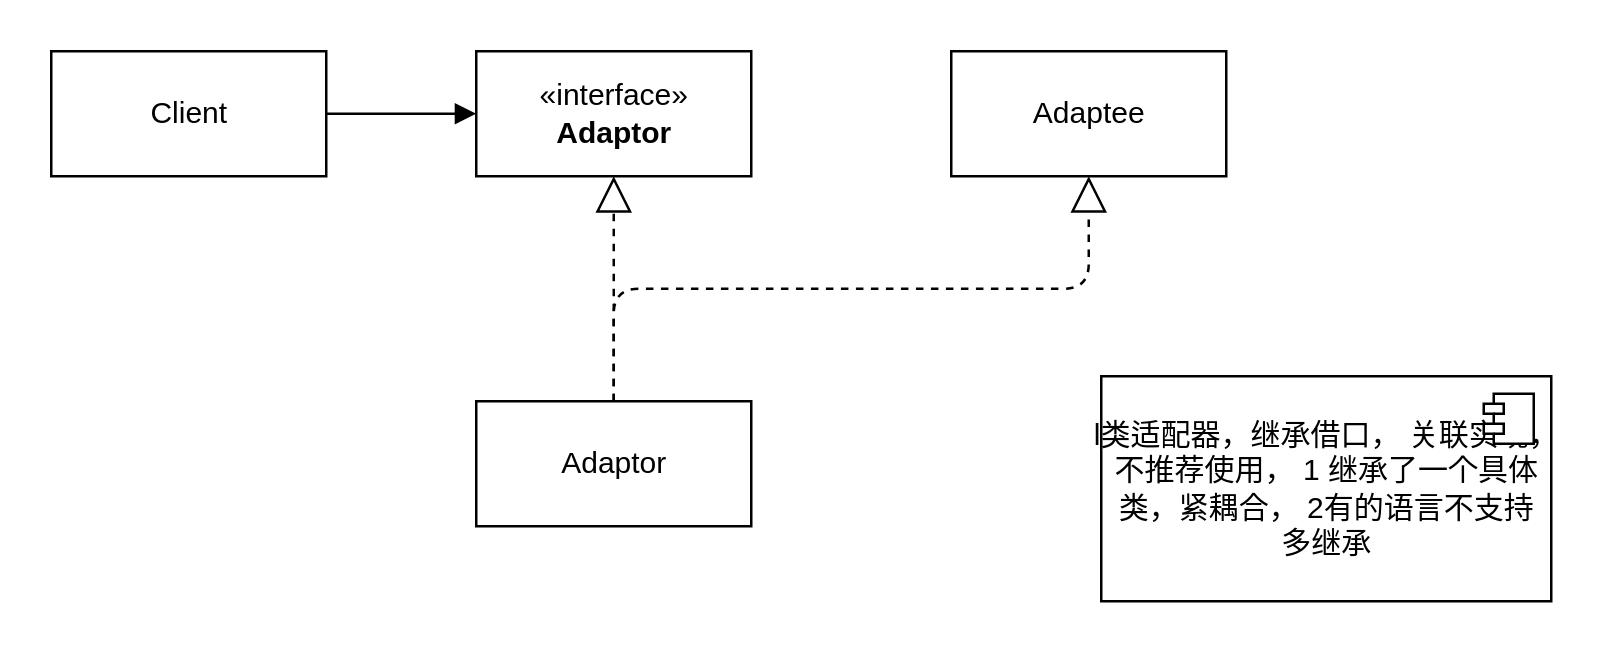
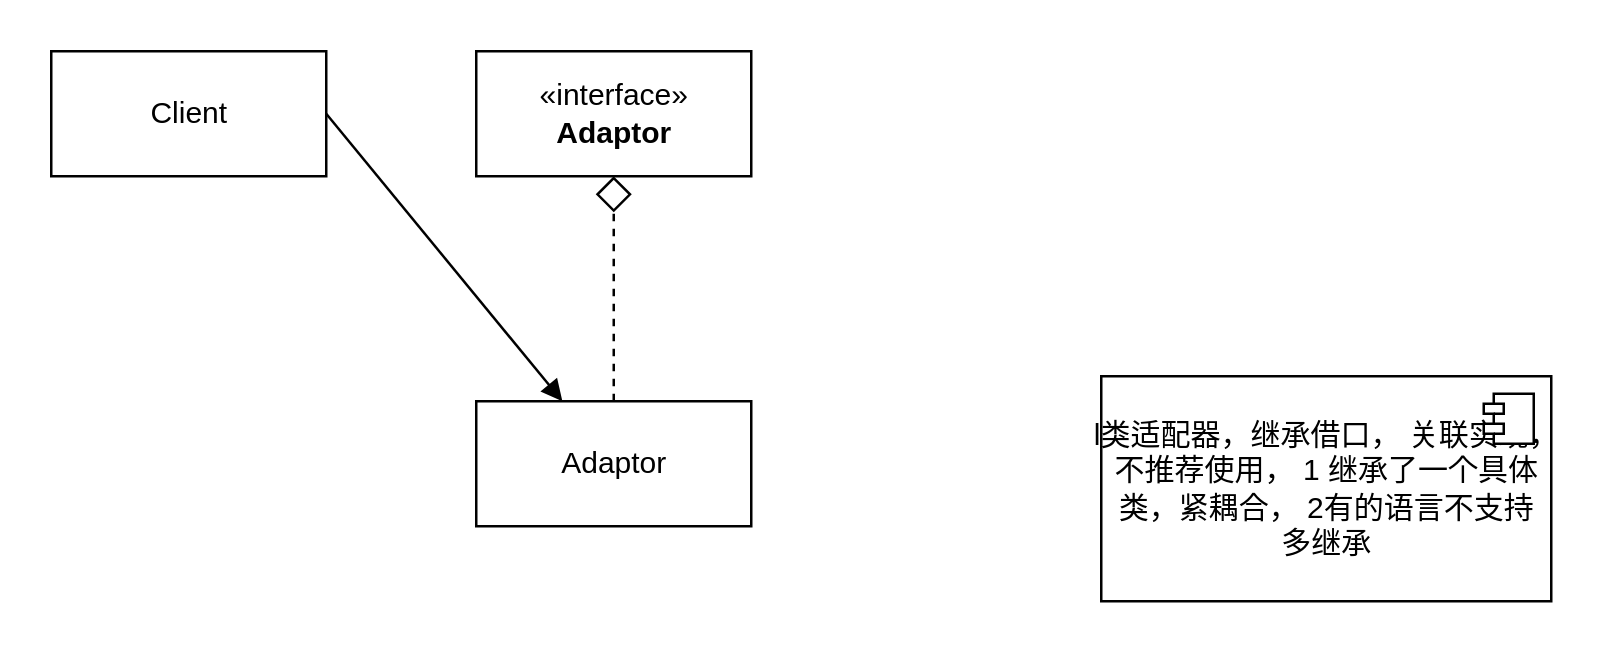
  <mxCell id="0" />
  <mxCell id="1" parent="0" />
  <mxCell id="2" value="Adaptor" style="html=1;" parent="1" vertex="1"><mxGeometry x="190" y="160" width="110" height="50" as="geometry" /></mxCell>
  <mxCell id="3" value="«interface»&lt;br&gt;&lt;b&gt;Adaptor&lt;/b&gt;" style="html=1;" parent="1" vertex="1"><mxGeometry x="190" y="20" width="110" height="50" as="geometry" /></mxCell>
  <mxCell id="4" value="Client" style="html=1;" parent="1" vertex="1"><mxGeometry x="20" y="20" width="110" height="50" as="geometry" /></mxCell>
- <mxCell id="5" value="" style="html=1;verticalAlign=bottom;endArrow=block;exitX=1;exitY=0.5;exitDx=0;exitDy=0;entryX=0;entryY=0.5;entryDx=0;entryDy=0;" parent="1" source="4" target="3" edge="1"><mxGeometry width="80" relative="1" as="geometry"><mxPoint x="10" y="320" as="sourcePoint" /><mxPoint x="90" y="320" as="targetPoint" /></mxGeometry></mxCell>
- <mxCell id="6" value="" style="endArrow=block;dashed=1;endFill=0;endSize=12;html=1;entryX=0.5;entryY=1;entryDx=0;entryDy=0;exitX=0.5;exitY=0;exitDx=0;exitDy=0;" parent="1" source="2" target="3" edge="1"><mxGeometry width="160" relative="1" as="geometry"><mxPoint x="10" y="320" as="sourcePoint" /><mxPoint x="170" y="320" as="targetPoint" /></mxGeometry></mxCell>
+ <mxCell id="5" value="" style="html=1;verticalAlign=bottom;endArrow=block;exitX=1;exitY=0.5;exitDx=0;exitDy=0;" parent="1" source="4" target="2" edge="1"><mxGeometry width="80" relative="1" as="geometry"><mxPoint x="10" y="320" as="sourcePoint" /><mxPoint x="90" y="320" as="targetPoint" /></mxGeometry></mxCell>
+ <mxCell id="6" value="" style="endArrow=diamond;dashed=1;endFill=0;endSize=12;html=1;entryX=0.5;entryY=1;entryDx=0;entryDy=0;exitX=0.5;exitY=0;exitDx=0;exitDy=0;" parent="1" source="2" target="3" edge="1"><mxGeometry width="160" relative="1" as="geometry"><mxPoint x="10" y="320" as="sourcePoint" /><mxPoint x="170" y="320" as="targetPoint" /></mxGeometry></mxCell>
  <mxCell id="7" value="l类适配器，继承借口， 关联实现，&lt;br&gt;不推荐使用， 1 继承了一个具体&lt;br&gt;类，紧耦合， 2有的语言不支持&lt;br&gt;多继承&lt;br&gt;" style="html=1;" parent="1" vertex="1"><mxGeometry x="440" y="150" width="180" height="90" as="geometry" /></mxCell>
  <mxCell id="8" value="" style="shape=component;jettyWidth=8;jettyHeight=4;" parent="7" vertex="1"><mxGeometry x="1" width="20" height="20" relative="1" as="geometry"><mxPoint x="-27" y="7" as="offset" /></mxGeometry></mxCell>
- <mxCell id="9" value="Adaptee" style="html=1;" parent="1" vertex="1"><mxGeometry x="380" y="20" width="110" height="50" as="geometry" /></mxCell>
- <mxCell id="10" value="" style="endArrow=block;dashed=1;endFill=0;endSize=12;html=1;exitX=0.5;exitY=0;exitDx=0;exitDy=0;edgeStyle=orthogonalEdgeStyle;entryX=0.5;entryY=1;entryDx=0;entryDy=0;" parent="1" source="2" target="9" edge="1"><mxGeometry width="160" relative="1" as="geometry"><mxPoint x="430" y="150" as="sourcePoint" /><mxPoint x="430" y="80" as="targetPoint" /></mxGeometry></mxCell>
